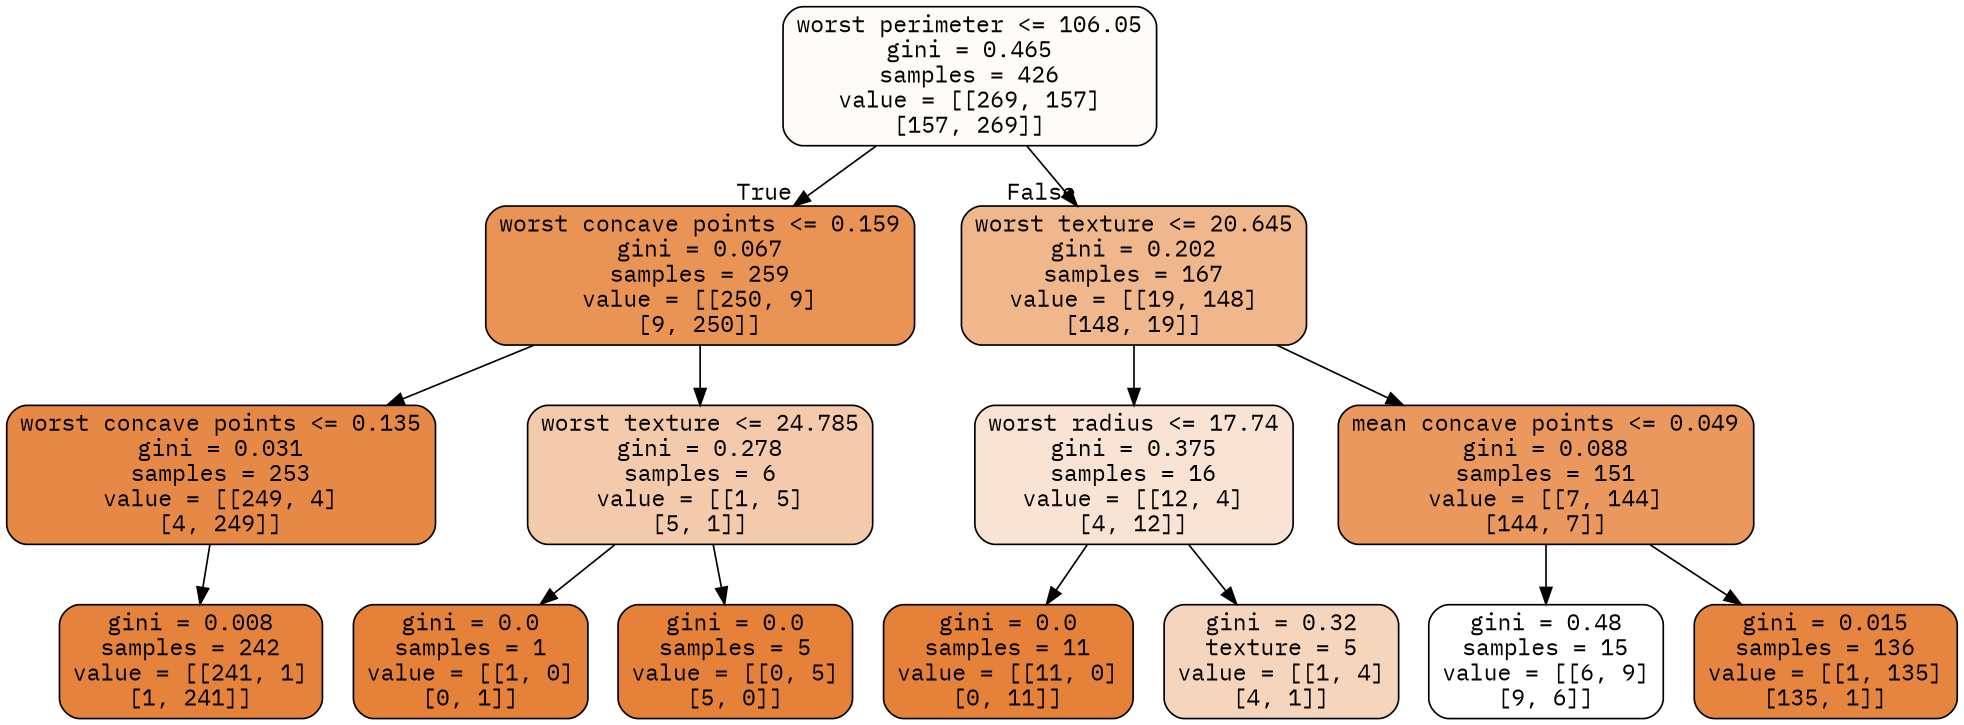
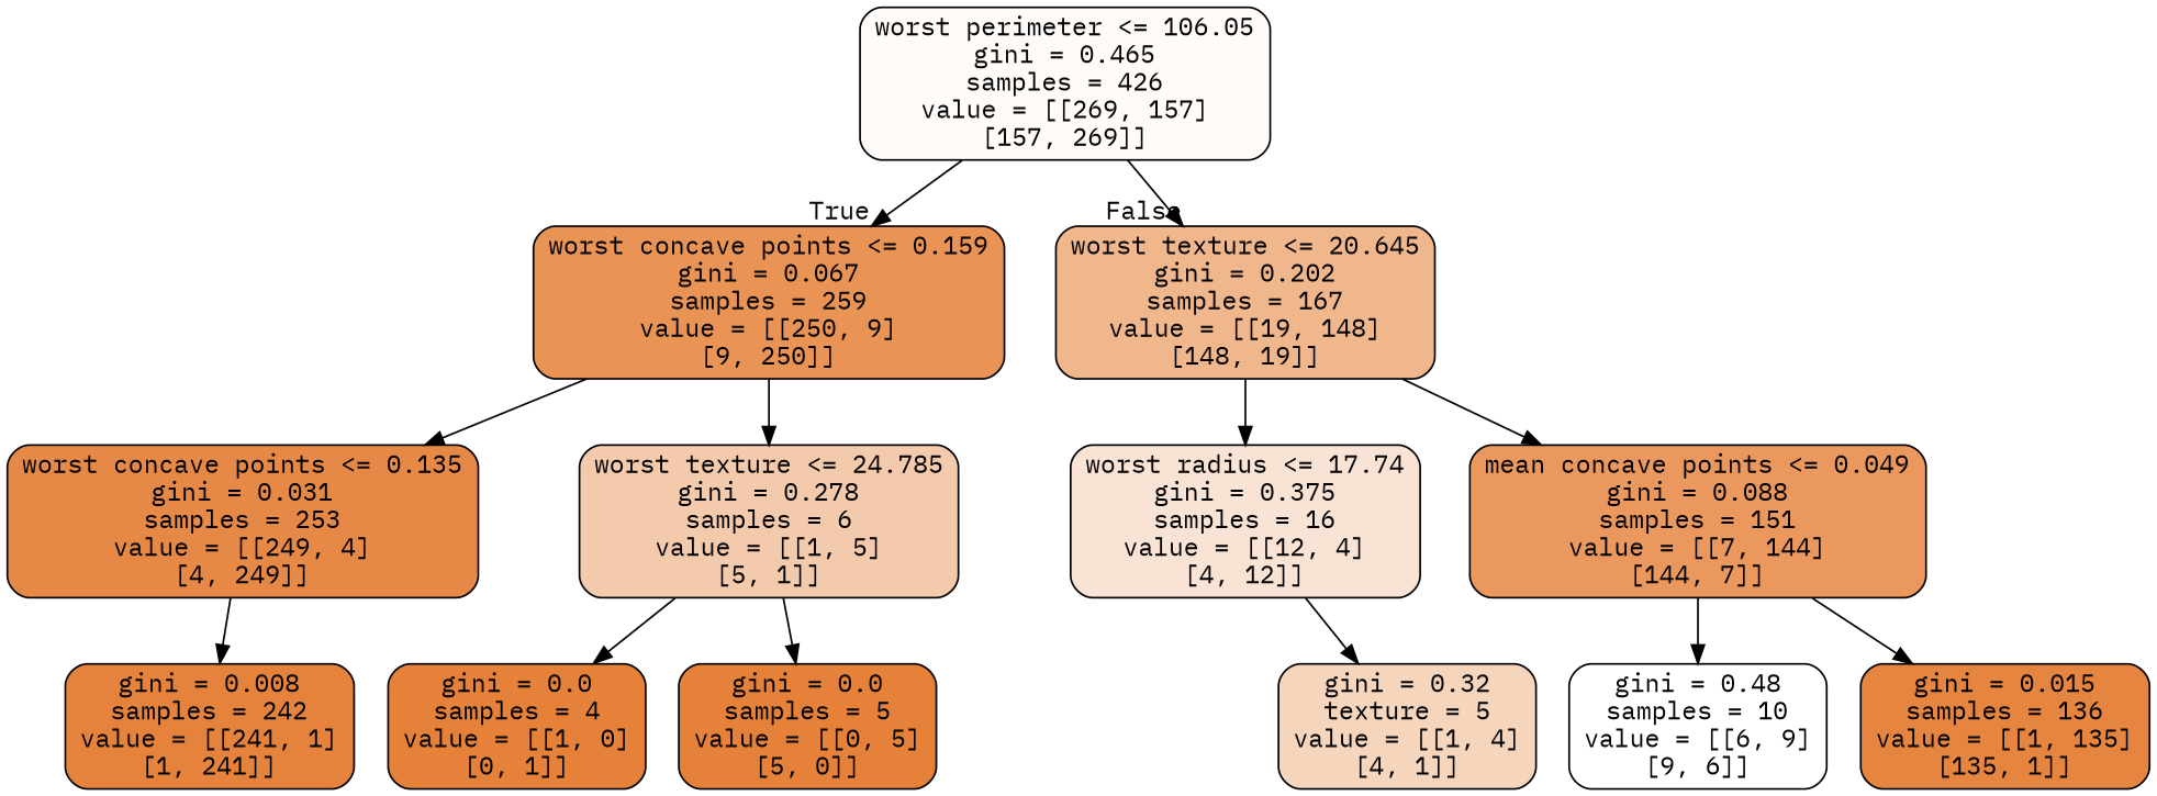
  digraph {
    fontname="IBM Plex Mono"
    node [color=black fillcolor="#e58139" fontname="IBM Plex Mono" shape=box style="filled, rounded"]
    edge [fontname="IBM Plex Mono"]
    n1 [fillcolor="#fefbf9" label="worst perimeter <= 106.05\ngini = 0.465\nsamples = 426\nvalue = [[269, 157]\n[157, 269]]"]
    n2 [fillcolor="#e99355" label="worst concave points <= 0.159\ngini = 0.067\nsamples = 259\nvalue = [[250, 9]\n[9, 250]]"]
    n3 [fillcolor="#f0b68c" label="worst texture <= 20.645\ngini = 0.202\nsamples = 167\nvalue = [[19, 148]\n[148, 19]]"]
    n4 [fillcolor="#e78946" label="worst concave points <= 0.135\ngini = 0.031\nsamples = 253\nvalue = [[249, 4]\n[4, 249]]"]
    n5 [fillcolor="#f4caac" label="worst texture <= 24.785\ngini = 0.278\nsamples = 6\nvalue = [[1, 5]\n[5, 1]]"]
    n6 [fillcolor="#f9e3d4" label="worst radius <= 17.74\ngini = 0.375\nsamples = 16\nvalue = [[12, 4]\n[4, 12]]"]
    n7 [fillcolor="#ea985d" label="mean concave points <= 0.049\ngini = 0.088\nsamples = 151\nvalue = [[7, 144]\n[144, 7]]"]
    n8 [fillcolor="#e5833c" label="gini = 0.008\nsamples = 242\nvalue = [[241, 1]\n[1, 241]]"]
-   n9 [label="gini = 0.0\nsamples = 1\nvalue = [[1, 0]\n[0, 1]]"]
+   n9 [label="gini = 0.0\nsamples = 4\nvalue = [[1, 0]\n[0, 1]]"]
    n10 [label="gini = 0.0\nsamples = 5\nvalue = [[0, 5]\n[5, 0]]"]
-   n11 [label="gini = 0.0\nsamples = 11\nvalue = [[11, 0]\n[0, 11]]"]
    n12 [fillcolor="#f6d5bd" label="gini = 0.32\ntexture = 5\nvalue = [[1, 4]\n[4, 1]]"]
-   n13 [fillcolor="#ffffff" label="gini = 0.48\nsamples = 15\nvalue = [[6, 9]\n[9, 6]]"]
+   n13 [fillcolor="#ffffff" label="gini = 0.48\nsamples = 10\nvalue = [[6, 9]\n[9, 6]]"]
    n14 [fillcolor="#e6853f" label="gini = 0.015\nsamples = 136\nvalue = [[1, 135]\n[135, 1]]"]
    n1 -> n2 [headlabel=True labelangle=45 labeldistance=2.5]
    n1 -> n3 [headlabel=False labelangle=-45 labeldistance=2.5]
    n2 -> n4
    n2 -> n5
    n3 -> n6
    n3 -> n7
    n4 -> n8
    n5 -> n9
    n5 -> n10
-   n6 -> n11
    n6 -> n12
    n7 -> n13
    n7 -> n14
  }
